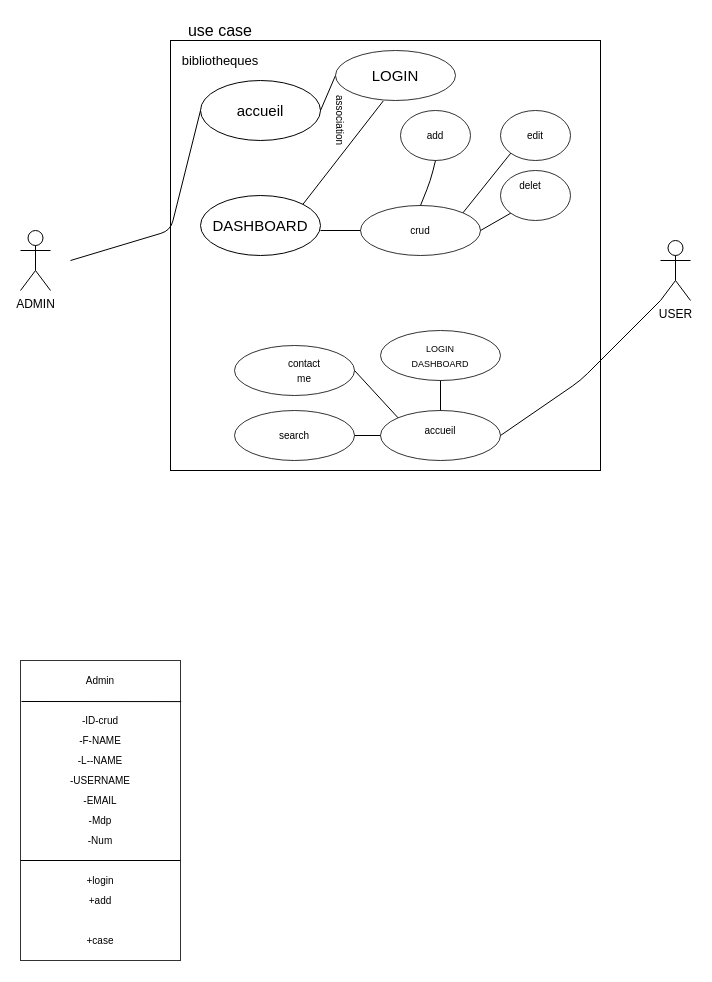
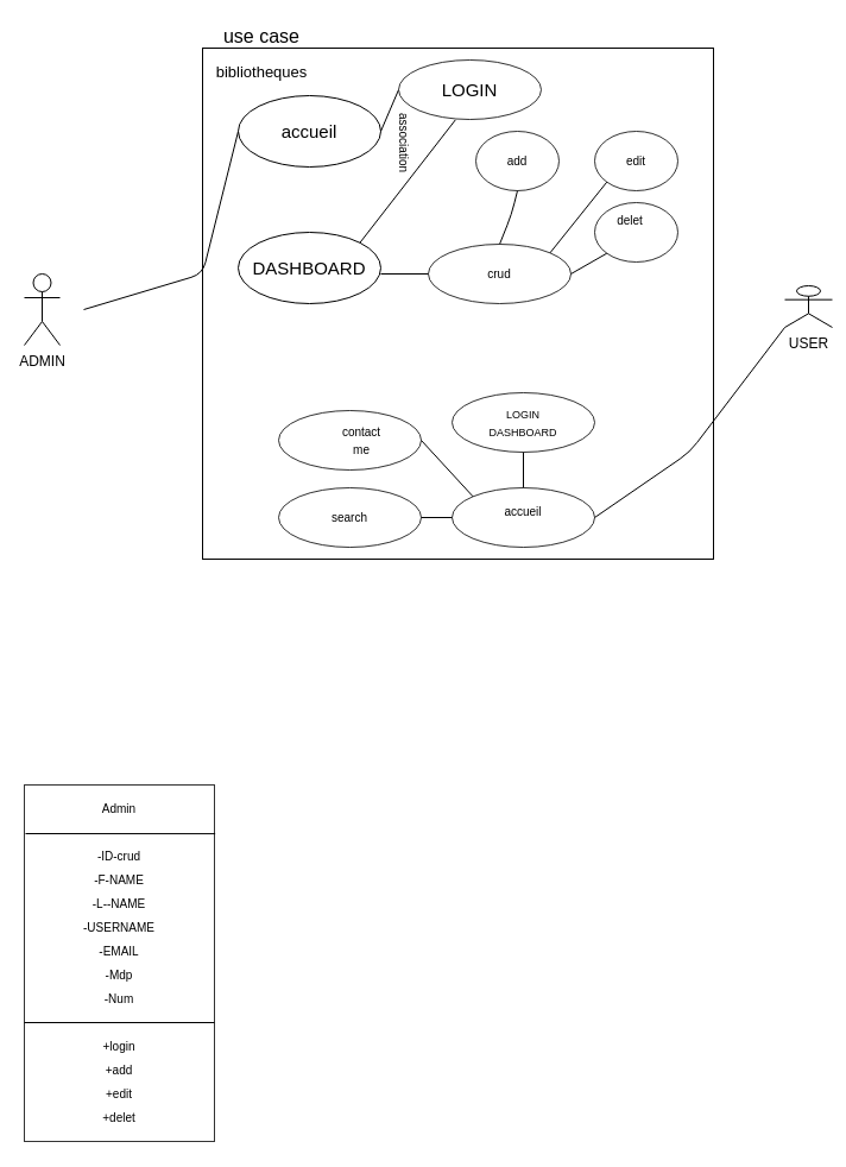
  <mxCell id="0" />
  <mxCell id="1" parent="0" />
  <mxCell id="2" value="ADMIN" style="shape=umlActor;verticalLabelPosition=bottom;verticalAlign=top;html=1;outlineConnect=0;" parent="1" vertex="1"><mxGeometry x="20" y="230" width="30" height="60" as="geometry" /></mxCell>
- <mxCell id="3" value="USER" style="shape=umlActor;verticalLabelPosition=bottom;verticalAlign=top;html=1;outlineConnect=0;" parent="1" vertex="1"><mxGeometry x="660" y="240" width="30" height="60" as="geometry" /></mxCell>
+ <mxCell id="3" value="USER" style="shape=umlActor;verticalLabelPosition=bottom;verticalAlign=top;html=1;outlineConnect=0;" parent="1" vertex="1"><mxGeometry x="660" y="240" width="40" height="35" as="geometry" /></mxCell>
  <mxCell id="4" value="" style="whiteSpace=wrap;html=1;aspect=fixed;" parent="1" vertex="1"><mxGeometry x="170" y="40" width="430" height="430" as="geometry" /></mxCell>
  <mxCell id="5" value="" style="ellipse;whiteSpace=wrap;html=1;" parent="1" vertex="1"><mxGeometry x="200" y="80" width="120" height="60" as="geometry" /></mxCell>
  <mxCell id="6" value="" style="ellipse;whiteSpace=wrap;html=1;" parent="1" vertex="1"><mxGeometry x="200" y="195" width="120" height="60" as="geometry" /></mxCell>
  <mxCell id="7" value="" style="ellipse;whiteSpace=wrap;html=1;opacity=80;" parent="1" vertex="1"><mxGeometry x="380" y="410" width="120" height="50" as="geometry" /></mxCell>
  <mxCell id="8" value="" style="endArrow=none;html=1;entryX=0;entryY=1;entryDx=0;entryDy=0;entryPerimeter=0;exitX=1;exitY=0.5;exitDx=0;exitDy=0;" parent="1" source="7" target="3" edge="1"><mxGeometry width="50" height="50" relative="1" as="geometry"><mxPoint x="260" y="320" as="sourcePoint" /><mxPoint x="310" y="270" as="targetPoint" /><Array as="points"><mxPoint x="580" y="380" /></Array></mxGeometry></mxCell>
  <mxCell id="9" value="" style="endArrow=none;html=1;entryX=0;entryY=0.5;entryDx=0;entryDy=0;" parent="1" target="5" edge="1"><mxGeometry width="50" height="50" relative="1" as="geometry"><mxPoint x="70" y="260" as="sourcePoint" /><mxPoint x="310" y="270" as="targetPoint" /><Array as="points"><mxPoint x="170" y="230" /></Array></mxGeometry></mxCell>
  <mxCell id="10" value="" style="endArrow=none;html=1;entryX=0;entryY=0.5;entryDx=0;entryDy=0;exitX=1;exitY=0.5;exitDx=0;exitDy=0;" parent="1" target="37" edge="1" source="5"><mxGeometry width="50" height="50" relative="1" as="geometry"><mxPoint x="260" y="190" as="sourcePoint" /><mxPoint x="310" y="270" as="targetPoint" /></mxGeometry></mxCell>
  <mxCell id="11" value="&lt;font style=&quot;font-size: 15px&quot;&gt;accueil&lt;/font&gt;" style="text;html=1;strokeColor=none;fillColor=none;align=center;verticalAlign=middle;whiteSpace=wrap;rounded=0;" parent="1" vertex="1"><mxGeometry x="240" y="100" width="40" height="20" as="geometry" /></mxCell>
  <mxCell id="12" value="&lt;font style=&quot;font-size: 15px&quot;&gt;DASHBOARD&lt;/font&gt;" style="text;html=1;strokeColor=none;fillColor=none;align=center;verticalAlign=middle;whiteSpace=wrap;rounded=0;" vertex="1" parent="1"><mxGeometry x="240" y="215" width="40" height="20" as="geometry" /></mxCell>
  <mxCell id="13" value="&lt;font style=&quot;font-size: 10px&quot;&gt;accueil&lt;/font&gt;" style="text;html=1;strokeColor=none;fillColor=none;align=center;verticalAlign=middle;whiteSpace=wrap;rounded=0;" vertex="1" parent="1"><mxGeometry x="420" y="420" width="40" height="20" as="geometry" /></mxCell>
  <mxCell id="14" value="" style="ellipse;whiteSpace=wrap;html=1;opacity=80;" vertex="1" parent="1"><mxGeometry x="380" y="330" width="120" height="50" as="geometry" /></mxCell>
  <mxCell id="15" value="" style="endArrow=none;html=1;entryX=0.5;entryY=1;entryDx=0;entryDy=0;" edge="1" parent="1" target="14"><mxGeometry width="50" height="50" relative="1" as="geometry"><mxPoint x="440" y="410" as="sourcePoint" /><mxPoint x="490" y="360" as="targetPoint" /></mxGeometry></mxCell>
  <mxCell id="16" value="&lt;font style=&quot;font-size: 9px&quot;&gt;LOGIN DASHBOARD&lt;/font&gt;" style="text;html=1;strokeColor=none;fillColor=none;align=center;verticalAlign=middle;whiteSpace=wrap;rounded=0;" vertex="1" parent="1"><mxGeometry x="420" y="345" width="40" height="20" as="geometry" /></mxCell>
  <mxCell id="17" value="" style="ellipse;whiteSpace=wrap;html=1;opacity=80;" vertex="1" parent="1"><mxGeometry x="360" y="205" width="120" height="50" as="geometry" /></mxCell>
  <mxCell id="18" value="" style="endArrow=none;html=1;entryX=0;entryY=0.5;entryDx=0;entryDy=0;" edge="1" parent="1" target="17"><mxGeometry width="50" height="50" relative="1" as="geometry"><mxPoint x="320" y="230" as="sourcePoint" /><mxPoint x="370" y="180" as="targetPoint" /></mxGeometry></mxCell>
  <mxCell id="19" value="&lt;font style=&quot;font-size: 10px&quot;&gt;association&lt;/font&gt;" style="text;html=1;strokeColor=none;fillColor=none;align=center;verticalAlign=middle;whiteSpace=wrap;rounded=0;rotation=90;" vertex="1" parent="1"><mxGeometry x="320" y="110" width="40" height="20" as="geometry" /></mxCell>
  <mxCell id="20" value="" style="ellipse;whiteSpace=wrap;html=1;opacity=80;" vertex="1" parent="1"><mxGeometry x="234" y="410" width="120" height="50" as="geometry" /></mxCell>
  <mxCell id="21" value="" style="endArrow=none;html=1;entryX=0;entryY=0.5;entryDx=0;entryDy=0;exitX=1;exitY=0.5;exitDx=0;exitDy=0;" edge="1" parent="1" source="20" target="7"><mxGeometry width="50" height="50" relative="1" as="geometry"><mxPoint x="340" y="270" as="sourcePoint" /><mxPoint x="390" y="220" as="targetPoint" /></mxGeometry></mxCell>
  <mxCell id="22" value="&lt;span style=&quot;font-size: 10px&quot;&gt;search&lt;/span&gt;" style="text;html=1;strokeColor=none;fillColor=none;align=center;verticalAlign=middle;whiteSpace=wrap;rounded=0;" vertex="1" parent="1"><mxGeometry x="274" y="425" width="40" height="20" as="geometry" /></mxCell>
  <mxCell id="23" value="&lt;span style=&quot;font-size: 10px&quot;&gt;crud&lt;/span&gt;" style="text;html=1;strokeColor=none;fillColor=none;align=center;verticalAlign=middle;whiteSpace=wrap;rounded=0;" vertex="1" parent="1"><mxGeometry x="400" y="220" width="40" height="20" as="geometry" /></mxCell>
  <mxCell id="24" value="" style="ellipse;whiteSpace=wrap;html=1;opacity=80;" vertex="1" parent="1"><mxGeometry x="400" y="110" width="70" height="50" as="geometry" /></mxCell>
  <mxCell id="25" value="" style="ellipse;whiteSpace=wrap;html=1;opacity=80;" vertex="1" parent="1"><mxGeometry x="500" y="110" width="70" height="50" as="geometry" /></mxCell>
  <mxCell id="26" value="" style="ellipse;whiteSpace=wrap;html=1;opacity=80;" vertex="1" parent="1"><mxGeometry x="500" y="170" width="70" height="50" as="geometry" /></mxCell>
  <mxCell id="27" value="&lt;span style=&quot;font-size: 10px&quot;&gt;add&lt;/span&gt;" style="text;html=1;strokeColor=none;fillColor=none;align=center;verticalAlign=middle;whiteSpace=wrap;rounded=0;" vertex="1" parent="1"><mxGeometry x="415" y="125" width="40" height="20" as="geometry" /></mxCell>
  <mxCell id="28" value="&lt;span style=&quot;font-size: 10px&quot;&gt;edit&lt;/span&gt;" style="text;html=1;strokeColor=none;fillColor=none;align=center;verticalAlign=middle;whiteSpace=wrap;rounded=0;" vertex="1" parent="1"><mxGeometry x="515" y="125" width="40" height="20" as="geometry" /></mxCell>
  <mxCell id="29" value="&lt;span style=&quot;font-size: 10px&quot;&gt;delet&lt;/span&gt;" style="text;html=1;strokeColor=none;fillColor=none;align=center;verticalAlign=middle;whiteSpace=wrap;rounded=0;" vertex="1" parent="1"><mxGeometry x="510" y="175" width="40" height="20" as="geometry" /></mxCell>
  <mxCell id="30" value="" style="endArrow=none;html=1;entryX=0;entryY=1;entryDx=0;entryDy=0;exitX=1;exitY=0.5;exitDx=0;exitDy=0;" edge="1" parent="1" source="17" target="26"><mxGeometry width="50" height="50" relative="1" as="geometry"><mxPoint x="480" y="240" as="sourcePoint" /><mxPoint x="520" y="240" as="targetPoint" /></mxGeometry></mxCell>
  <mxCell id="31" value="" style="endArrow=none;html=1;entryX=0;entryY=1;entryDx=0;entryDy=0;exitX=1;exitY=0;exitDx=0;exitDy=0;" edge="1" parent="1" source="17" target="25"><mxGeometry width="50" height="50" relative="1" as="geometry"><mxPoint x="450" y="180" as="sourcePoint" /><mxPoint x="490" y="180" as="targetPoint" /></mxGeometry></mxCell>
  <mxCell id="32" value="" style="endArrow=none;html=1;entryX=0.5;entryY=0;entryDx=0;entryDy=0;exitX=0.5;exitY=1;exitDx=0;exitDy=0;" edge="1" parent="1" source="24" target="17"><mxGeometry width="50" height="50" relative="1" as="geometry"><mxPoint x="350" y="260" as="sourcePoint" /><mxPoint x="390" y="260" as="targetPoint" /><Array as="points"><mxPoint x="430" y="180" /></Array></mxGeometry></mxCell>
  <mxCell id="33" value="" style="ellipse;whiteSpace=wrap;html=1;opacity=80;" vertex="1" parent="1"><mxGeometry x="234" y="345" width="120" height="50" as="geometry" /></mxCell>
  <mxCell id="34" value="&lt;span style=&quot;font-size: 10px&quot;&gt;contact me&lt;/span&gt;" style="text;html=1;strokeColor=none;fillColor=none;align=center;verticalAlign=middle;whiteSpace=wrap;rounded=0;" vertex="1" parent="1"><mxGeometry x="284" y="360" width="40" height="20" as="geometry" /></mxCell>
  <mxCell id="35" value="" style="endArrow=none;html=1;entryX=0;entryY=0;entryDx=0;entryDy=0;" edge="1" parent="1" target="7"><mxGeometry width="50" height="50" relative="1" as="geometry"><mxPoint x="354" y="370" as="sourcePoint" /><mxPoint x="404" y="320" as="targetPoint" /></mxGeometry></mxCell>
  <mxCell id="36" value="&lt;font style=&quot;font-size: 13px&quot;&gt;bibliotheques&lt;/font&gt;" style="text;html=1;strokeColor=none;fillColor=none;align=center;verticalAlign=middle;whiteSpace=wrap;rounded=0;" vertex="1" parent="1"><mxGeometry x="200" y="50" width="40" height="20" as="geometry" /></mxCell>
  <mxCell id="37" value="" style="ellipse;whiteSpace=wrap;html=1;opacity=80;" vertex="1" parent="1"><mxGeometry x="335" y="50" width="120" height="50" as="geometry" /></mxCell>
  <mxCell id="38" value="&lt;font style=&quot;font-size: 15px&quot;&gt;LOGIN&lt;/font&gt;" style="text;html=1;strokeColor=none;fillColor=none;align=center;verticalAlign=middle;whiteSpace=wrap;rounded=0;" vertex="1" parent="1"><mxGeometry x="375" y="65" width="40" height="20" as="geometry" /></mxCell>
  <mxCell id="39" value="" style="endArrow=none;html=1;entryX=0;entryY=1;entryDx=0;entryDy=0;exitX=1;exitY=0;exitDx=0;exitDy=0;" edge="1" parent="1" source="6"><mxGeometry width="50" height="50" relative="1" as="geometry"><mxPoint x="334.996" y="160.002" as="sourcePoint" /><mxPoint x="382.821" y="100.358" as="targetPoint" /></mxGeometry></mxCell>
  <mxCell id="40" value="&lt;font style=&quot;font-size: 16px&quot;&gt;use case&lt;/font&gt;" style="text;html=1;strokeColor=none;fillColor=none;align=center;verticalAlign=middle;whiteSpace=wrap;rounded=0;" vertex="1" parent="1"><mxGeometry x="177" y="20" width="86" height="20" as="geometry" /></mxCell>
  <mxCell id="41" value="" style="rounded=0;whiteSpace=wrap;html=1;opacity=80;" vertex="1" parent="1"><mxGeometry x="20" y="660" width="160" height="300" as="geometry" /></mxCell>
  <mxCell id="42" value="" style="endArrow=none;html=1;entryX=1.004;entryY=0.137;entryDx=0;entryDy=0;entryPerimeter=0;" edge="1" parent="1" target="41"><mxGeometry width="50" height="50" relative="1" as="geometry"><mxPoint x="21" y="701" as="sourcePoint" /><mxPoint x="113.574" y="767.322" as="targetPoint" /></mxGeometry></mxCell>
  <mxCell id="43" value="" style="endArrow=none;html=1;entryX=1;entryY=0.25;entryDx=0;entryDy=0;exitX=0;exitY=0.25;exitDx=0;exitDy=0;" edge="1" parent="1"><mxGeometry width="50" height="50" relative="1" as="geometry"><mxPoint x="20" y="860" as="sourcePoint" /><mxPoint x="180" y="860" as="targetPoint" /></mxGeometry></mxCell>
  <mxCell id="44" value="&lt;span style=&quot;font-size: 10px&quot;&gt;Admin&lt;/span&gt;" style="text;html=1;strokeColor=none;fillColor=none;align=center;verticalAlign=middle;whiteSpace=wrap;rounded=0;" vertex="1" parent="1"><mxGeometry x="80" y="670" width="40" height="20" as="geometry" /></mxCell>
  <mxCell id="45" value="&lt;span style=&quot;font-size: 10px&quot;&gt;-ID-crud&lt;/span&gt;" style="text;html=1;strokeColor=none;fillColor=none;align=center;verticalAlign=middle;whiteSpace=wrap;rounded=0;" vertex="1" parent="1"><mxGeometry x="65" y="710" width="70" height="20" as="geometry" /></mxCell>
  <mxCell id="46" value="&lt;span style=&quot;font-size: 10px&quot;&gt;-F-NAME&lt;/span&gt;" style="text;html=1;strokeColor=none;fillColor=none;align=center;verticalAlign=middle;whiteSpace=wrap;rounded=0;" vertex="1" parent="1"><mxGeometry x="65" y="730" width="70" height="20" as="geometry" /></mxCell>
  <mxCell id="47" value="&lt;span style=&quot;font-size: 10px&quot;&gt;-L--NAME&lt;/span&gt;" style="text;html=1;strokeColor=none;fillColor=none;align=center;verticalAlign=middle;whiteSpace=wrap;rounded=0;" vertex="1" parent="1"><mxGeometry x="65" y="750" width="70" height="20" as="geometry" /></mxCell>
  <mxCell id="48" value="&lt;span style=&quot;font-size: 10px&quot;&gt;-USERNAME&lt;/span&gt;" style="text;html=1;strokeColor=none;fillColor=none;align=center;verticalAlign=middle;whiteSpace=wrap;rounded=0;" vertex="1" parent="1"><mxGeometry x="65" y="770" width="70" height="20" as="geometry" /></mxCell>
  <mxCell id="49" value="&lt;span style=&quot;font-size: 10px&quot;&gt;-EMAIL&lt;/span&gt;" style="text;html=1;strokeColor=none;fillColor=none;align=center;verticalAlign=middle;whiteSpace=wrap;rounded=0;" vertex="1" parent="1"><mxGeometry x="65" y="790" width="70" height="20" as="geometry" /></mxCell>
  <mxCell id="50" value="&lt;span style=&quot;font-size: 10px&quot;&gt;-Mdp&lt;/span&gt;" style="text;html=1;strokeColor=none;fillColor=none;align=center;verticalAlign=middle;whiteSpace=wrap;rounded=0;" vertex="1" parent="1"><mxGeometry x="65" y="810" width="70" height="20" as="geometry" /></mxCell>
  <mxCell id="51" value="&lt;span style=&quot;font-size: 10px&quot;&gt;-Num&lt;/span&gt;" style="text;html=1;strokeColor=none;fillColor=none;align=center;verticalAlign=middle;whiteSpace=wrap;rounded=0;" vertex="1" parent="1"><mxGeometry x="65" y="830" width="70" height="20" as="geometry" /></mxCell>
  <mxCell id="52" value="&lt;span style=&quot;font-size: 10px&quot;&gt;+login&lt;/span&gt;" style="text;html=1;strokeColor=none;fillColor=none;align=center;verticalAlign=middle;whiteSpace=wrap;rounded=0;" vertex="1" parent="1"><mxGeometry x="65" y="870" width="70" height="20" as="geometry" /></mxCell>
  <mxCell id="53" value="&lt;span style=&quot;font-size: 10px&quot;&gt;+add&lt;/span&gt;" style="text;html=1;strokeColor=none;fillColor=none;align=center;verticalAlign=middle;whiteSpace=wrap;rounded=0;" vertex="1" parent="1"><mxGeometry x="65" y="890" width="70" height="20" as="geometry" /></mxCell>
- <mxCell id="55" value="&lt;span style=&quot;font-size: 10px&quot;&gt;+case&lt;/span&gt;" style="text;html=1;strokeColor=none;fillColor=none;align=center;verticalAlign=middle;whiteSpace=wrap;rounded=0;" vertex="1" parent="1"><mxGeometry x="65" y="930" width="70" height="20" as="geometry" /></mxCell>
+ <mxCell id="54" value="&lt;span style=&quot;font-size: 10px&quot;&gt;+edit&lt;/span&gt;" style="text;html=1;strokeColor=none;fillColor=none;align=center;verticalAlign=middle;whiteSpace=wrap;rounded=0;" vertex="1" parent="1"><mxGeometry x="65" y="910" width="70" height="20" as="geometry" /></mxCell>
+ <mxCell id="55" value="&lt;span style=&quot;font-size: 10px&quot;&gt;+delet&lt;/span&gt;" style="text;html=1;strokeColor=none;fillColor=none;align=center;verticalAlign=middle;whiteSpace=wrap;rounded=0;" vertex="1" parent="1"><mxGeometry x="65" y="930" width="70" height="20" as="geometry" /></mxCell>
